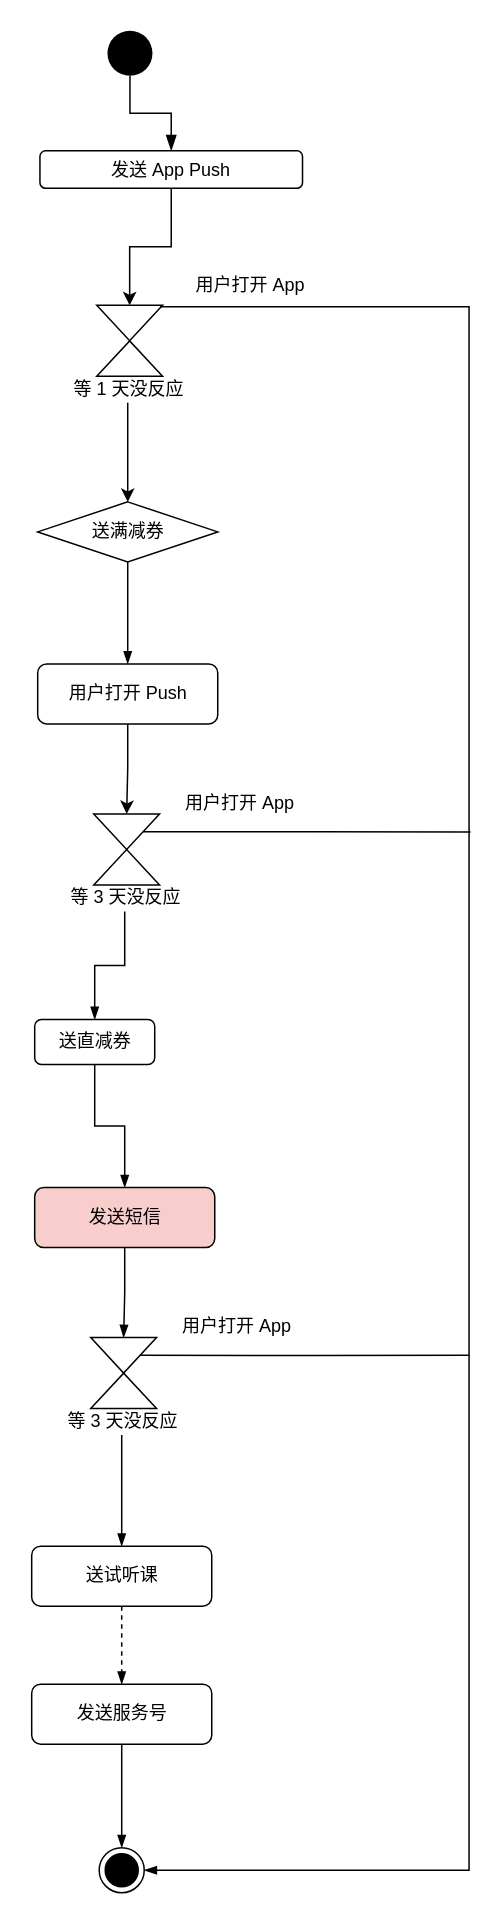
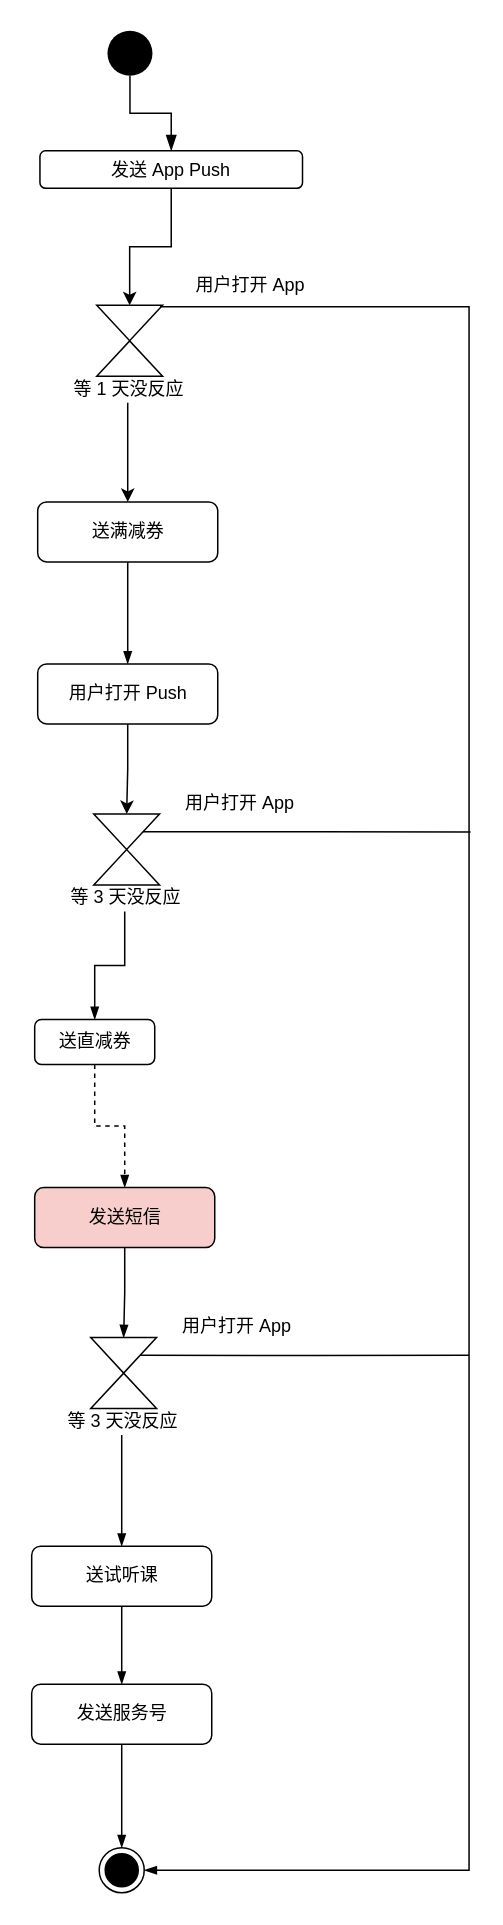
  <mxCell id="0" />
  <mxCell id="1" parent="0" />
  <mxCell id="2" style="edgeStyle=orthogonalEdgeStyle;rounded=0;orthogonalLoop=1;jettySize=auto;html=1;entryX=0;entryY=0.5;entryDx=0;entryDy=0;" edge="1" parent="1" source="3" target="17"><mxGeometry relative="1" as="geometry" /></mxCell>
  <mxCell id="3" value="发送 App Push" style="rounded=1;whiteSpace=wrap;html=1;fontSize=12;glass=0;strokeWidth=1;shadow=0;" vertex="1" parent="1"><mxGeometry x="26" y="100" width="175" height="25" as="geometry" /></mxCell>
  <mxCell id="4" value="" style="ellipse;fillColor=#000000;strokeColor=none;" vertex="1" parent="1"><mxGeometry x="71" y="20" width="30" height="30" as="geometry" /></mxCell>
  <mxCell id="5" value="" style="rounded=0;html=1;jettySize=auto;orthogonalLoop=1;fontSize=11;endArrow=blockThin;endFill=1;endSize=8;strokeWidth=1;shadow=0;labelBackgroundColor=none;edgeStyle=orthogonalEdgeStyle;exitX=0.5;exitY=1;exitDx=0;exitDy=0;entryX=0.5;entryY=0;entryDx=0;entryDy=0;" edge="1" parent="1" source="4" target="3"><mxGeometry x="270" y="240" as="geometry"><mxPoint x="96" y="110" as="sourcePoint" /><mxPoint x="276" y="80" as="targetPoint" /></mxGeometry></mxCell>
- <mxCell id="6" value="送满减券" style="rhombus;whiteSpace=wrap;html=1;fontSize=12;glass=0;strokeWidth=1;shadow=0;" vertex="1" parent="1"><mxGeometry x="24.5" y="334" width="120" height="40" as="geometry" /></mxCell>
+ <mxCell id="6" value="送满减券" style="rounded=1;whiteSpace=wrap;html=1;fontSize=12;glass=0;strokeWidth=1;shadow=0;" vertex="1" parent="1"><mxGeometry x="24.5" y="334" width="120" height="40" as="geometry" /></mxCell>
  <mxCell id="7" style="edgeStyle=orthogonalEdgeStyle;rounded=0;orthogonalLoop=1;jettySize=auto;html=1;entryX=0;entryY=0.5;entryDx=0;entryDy=0;" edge="1" parent="1" source="8" target="26"><mxGeometry relative="1" as="geometry" /></mxCell>
  <mxCell id="8" value="用户打开 Push" style="rounded=1;whiteSpace=wrap;html=1;fontSize=12;glass=0;strokeWidth=1;shadow=0;" vertex="1" parent="1"><mxGeometry x="24.5" y="442" width="120" height="40" as="geometry" /></mxCell>
  <mxCell id="9" style="edgeStyle=orthogonalEdgeStyle;rounded=0;orthogonalLoop=1;jettySize=auto;html=1;entryX=0.5;entryY=0;entryDx=0;entryDy=0;endArrow=blockThin;endFill=1;strokeWidth=1;" edge="1" parent="1" source="6" target="8"><mxGeometry x="270" y="240" as="geometry" /></mxCell>
- <mxCell id="10" style="edgeStyle=orthogonalEdgeStyle;rounded=0;orthogonalLoop=1;jettySize=auto;html=1;endArrow=blockThin;endFill=1;" edge="1" parent="1" source="11" target="30"><mxGeometry relative="1" as="geometry" /></mxCell>
+ <mxCell id="10" style="edgeStyle=orthogonalEdgeStyle;rounded=0;orthogonalLoop=1;jettySize=auto;html=1;endArrow=blockThin;endFill=1;dashed=1;" edge="1" parent="1" source="11" target="30"><mxGeometry relative="1" as="geometry" /></mxCell>
  <mxCell id="11" value="送直减券" style="rounded=1;whiteSpace=wrap;html=1;fontSize=12;glass=0;strokeWidth=1;shadow=0;" vertex="1" parent="1"><mxGeometry x="22.5" y="679" width="80" height="30" as="geometry" /></mxCell>
  <mxCell id="12" value="发送服务号" style="rounded=1;whiteSpace=wrap;html=1;fontSize=12;glass=0;strokeWidth=1;shadow=0;" vertex="1" parent="1"><mxGeometry x="20.5" y="1122" width="120" height="40" as="geometry" /></mxCell>
  <mxCell id="13" value="" style="ellipse;html=1;shape=endState;fillColor=#000000;strokeColor=#000000;" vertex="1" parent="1"><mxGeometry x="65.5" y="1231" width="30" height="30" as="geometry" /></mxCell>
  <mxCell id="14" style="edgeStyle=elbowEdgeStyle;rounded=0;orthogonalLoop=1;jettySize=auto;elbow=vertical;html=1;exitX=0.5;exitY=1;exitDx=0;exitDy=0;endArrow=blockThin;endFill=1;strokeWidth=1;" edge="1" parent="1" source="12" target="13"><mxGeometry x="270" y="240" as="geometry" /></mxCell>
  <mxCell id="15" value="" style="group" vertex="1" connectable="0" parent="1"><mxGeometry x="43" y="203.003" width="83" height="64.927" as="geometry" /></mxCell>
  <mxCell id="16" value="等 1 天没反应" style="text;html=1;align=center;verticalAlign=middle;resizable=0;points=[];autosize=1;strokeColor=none;fillColor=none;container=0;" vertex="1" parent="15"><mxGeometry y="46.927" width="83" height="18" as="geometry" /></mxCell>
  <mxCell id="17" value="" style="triangle;whiteSpace=wrap;html=1;rotation=90;container=0;" vertex="1" parent="15"><mxGeometry x="30.986" y="-10.121" width="23.617" height="43.858" as="geometry" /></mxCell>
  <mxCell id="18" value="" style="triangle;whiteSpace=wrap;html=1;rotation=-90;container=0;" vertex="1" parent="15"><mxGeometry x="30.986" y="13.577" width="23.617" height="43.858" as="geometry" /></mxCell>
  <mxCell id="19" value="" style="group" vertex="1" connectable="0" parent="1"><mxGeometry x="39" y="891.003" width="85" height="64.927" as="geometry" /></mxCell>
  <mxCell id="20" value="等 3 天没反应" style="text;html=1;align=center;verticalAlign=middle;resizable=0;points=[];autosize=1;strokeColor=none;fillColor=none;container=0;" vertex="1" parent="19"><mxGeometry y="46.927" width="83" height="18" as="geometry" /></mxCell>
  <mxCell id="21" value="" style="triangle;whiteSpace=wrap;html=1;rotation=90;container=0;" vertex="1" parent="19"><mxGeometry x="30.986" y="-10.121" width="23.617" height="43.858" as="geometry" /></mxCell>
  <mxCell id="22" value="" style="triangle;whiteSpace=wrap;html=1;rotation=-90;container=0;" vertex="1" parent="19"><mxGeometry x="30.986" y="13.577" width="23.617" height="43.858" as="geometry" /></mxCell>
  <mxCell id="23" style="edgeStyle=orthogonalEdgeStyle;rounded=0;orthogonalLoop=1;jettySize=auto;html=1;" edge="1" parent="1" source="16" target="6"><mxGeometry relative="1" as="geometry" /></mxCell>
  <mxCell id="24" value="" style="group" vertex="1" connectable="0" parent="1"><mxGeometry x="41" y="542.003" width="83" height="64.927" as="geometry" /></mxCell>
  <mxCell id="25" value="等 3 天没反应" style="text;html=1;align=center;verticalAlign=middle;resizable=0;points=[];autosize=1;strokeColor=none;fillColor=none;container=0;" vertex="1" parent="24"><mxGeometry y="46.927" width="83" height="18" as="geometry" /></mxCell>
  <mxCell id="26" value="" style="triangle;whiteSpace=wrap;html=1;rotation=90;container=0;" vertex="1" parent="24"><mxGeometry x="30.986" y="-10.121" width="23.617" height="43.858" as="geometry" /></mxCell>
  <mxCell id="27" value="" style="triangle;whiteSpace=wrap;html=1;rotation=-90;container=0;" vertex="1" parent="24"><mxGeometry x="30.986" y="13.577" width="23.617" height="43.858" as="geometry" /></mxCell>
  <mxCell id="28" style="edgeStyle=orthogonalEdgeStyle;rounded=0;orthogonalLoop=1;jettySize=auto;html=1;entryX=0.5;entryY=0;entryDx=0;entryDy=0;endArrow=blockThin;endFill=1;" edge="1" parent="1" source="25" target="11"><mxGeometry relative="1" as="geometry" /></mxCell>
  <mxCell id="29" style="edgeStyle=orthogonalEdgeStyle;rounded=0;orthogonalLoop=1;jettySize=auto;html=1;endArrow=blockThin;endFill=1;" edge="1" parent="1" source="30" target="21"><mxGeometry relative="1" as="geometry" /></mxCell>
  <mxCell id="30" value="发送短信" style="rounded=1;whiteSpace=wrap;html=1;fontSize=12;glass=0;strokeWidth=1;shadow=0;fillColor=#f8cecc;" vertex="1" parent="1"><mxGeometry x="22.5" y="791" width="120" height="40" as="geometry" /></mxCell>
- <mxCell id="31" style="edgeStyle=orthogonalEdgeStyle;rounded=0;orthogonalLoop=1;jettySize=auto;html=1;endArrow=blockThin;endFill=1;dashed=1;" edge="1" parent="1" source="32" target="12"><mxGeometry relative="1" as="geometry" /></mxCell>
+ <mxCell id="31" style="edgeStyle=orthogonalEdgeStyle;rounded=0;orthogonalLoop=1;jettySize=auto;html=1;endArrow=blockThin;endFill=1;" edge="1" parent="1" source="32" target="12"><mxGeometry relative="1" as="geometry" /></mxCell>
  <mxCell id="32" value="送试听课" style="rounded=1;whiteSpace=wrap;html=1;fontSize=12;glass=0;strokeWidth=1;shadow=0;" vertex="1" parent="1"><mxGeometry x="20.5" y="1030" width="120" height="40" as="geometry" /></mxCell>
  <mxCell id="33" style="edgeStyle=orthogonalEdgeStyle;rounded=0;orthogonalLoop=1;jettySize=auto;html=1;entryX=0.5;entryY=0;entryDx=0;entryDy=0;endArrow=blockThin;endFill=1;" edge="1" parent="1" source="20" target="32"><mxGeometry relative="1" as="geometry" /></mxCell>
  <mxCell id="34" style="edgeStyle=orthogonalEdgeStyle;rounded=0;orthogonalLoop=1;jettySize=auto;html=1;endArrow=blockThin;endFill=1;entryX=1;entryY=0.5;entryDx=0;entryDy=0;elbow=vertical;exitX=0.042;exitY=0.039;exitDx=0;exitDy=0;exitPerimeter=0;" edge="1" parent="1" source="17" target="13"><mxGeometry relative="1" as="geometry"><mxPoint x="211" y="919" as="targetPoint" /><mxPoint x="164" y="215" as="sourcePoint" /><Array as="points"><mxPoint x="312" y="204" /><mxPoint x="312" y="1246" /></Array></mxGeometry></mxCell>
  <mxCell id="35" value="用户打开 App" style="text;html=1;align=center;verticalAlign=middle;resizable=0;points=[];autosize=1;strokeColor=none;fillColor=none;" vertex="1" parent="1"><mxGeometry x="124" y="181" width="83" height="18" as="geometry" /></mxCell>
  <mxCell id="36" style="edgeStyle=orthogonalEdgeStyle;rounded=0;orthogonalLoop=1;jettySize=auto;html=1;endArrow=none;endFill=0;" edge="1" parent="1" source="26"><mxGeometry relative="1" as="geometry"><mxPoint x="313" y="554" as="targetPoint" /></mxGeometry></mxCell>
  <mxCell id="37" style="edgeStyle=orthogonalEdgeStyle;rounded=0;orthogonalLoop=1;jettySize=auto;html=1;endArrow=none;endFill=0;" edge="1" parent="1" source="21"><mxGeometry relative="1" as="geometry"><mxPoint x="312" y="902.811" as="targetPoint" /></mxGeometry></mxCell>
  <mxCell id="38" value="用户打开 App" style="text;html=1;align=center;verticalAlign=middle;resizable=0;points=[];autosize=1;strokeColor=none;fillColor=none;" vertex="1" parent="1"><mxGeometry x="117" y="526" width="83" height="18" as="geometry" /></mxCell>
  <mxCell id="39" value="用户打开 App" style="text;html=1;align=center;verticalAlign=middle;resizable=0;points=[];autosize=1;strokeColor=none;fillColor=none;" vertex="1" parent="1"><mxGeometry x="115" y="875" width="83" height="18" as="geometry" /></mxCell>
